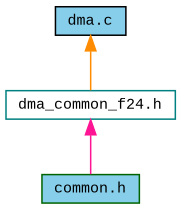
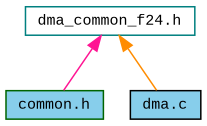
  digraph {
    fontname="Liberation Mono"
    node [fillcolor=skyblue fontname="Liberation Mono" fontsize=10 shape=record style=filled]
    edge [dir=back fontname="Liberation Mono" fontsize=10 labelfontname=Helvetica labelfontsize=10 style=solid]
    n1 [color=teal fillcolor=white fontcolor=black height=0.2 label="dma_common_f24.h" width=0.4]
    n2 [color=darkgreen height=0.2 label="common.h" width=0.4]
    n3 [color=black height=0.2 label="dma.c" width=0.4]
    n1 -> n2 [color=deeppink]
-   n3 -> n1 [color=darkorange]
+   n1 -> n3 [color=darkorange]
  }
